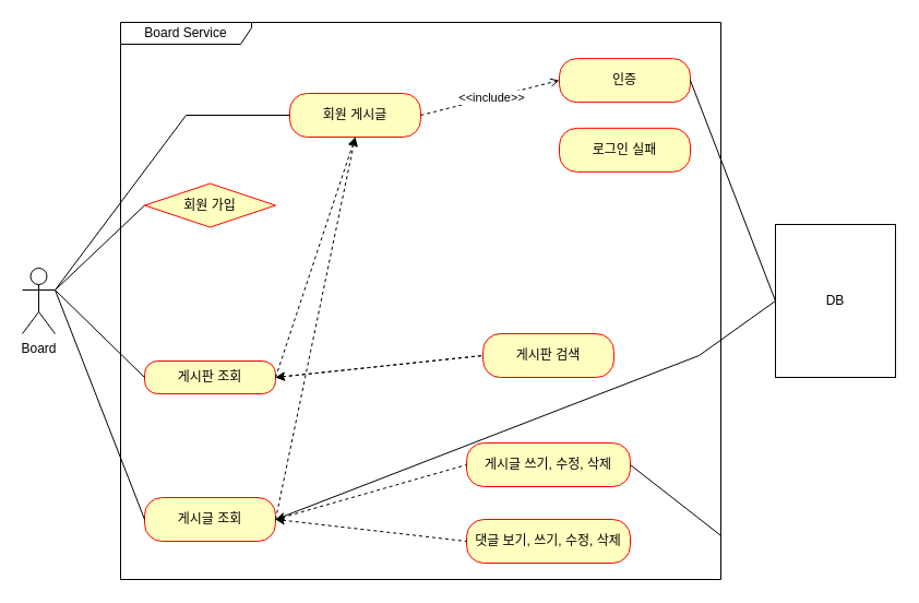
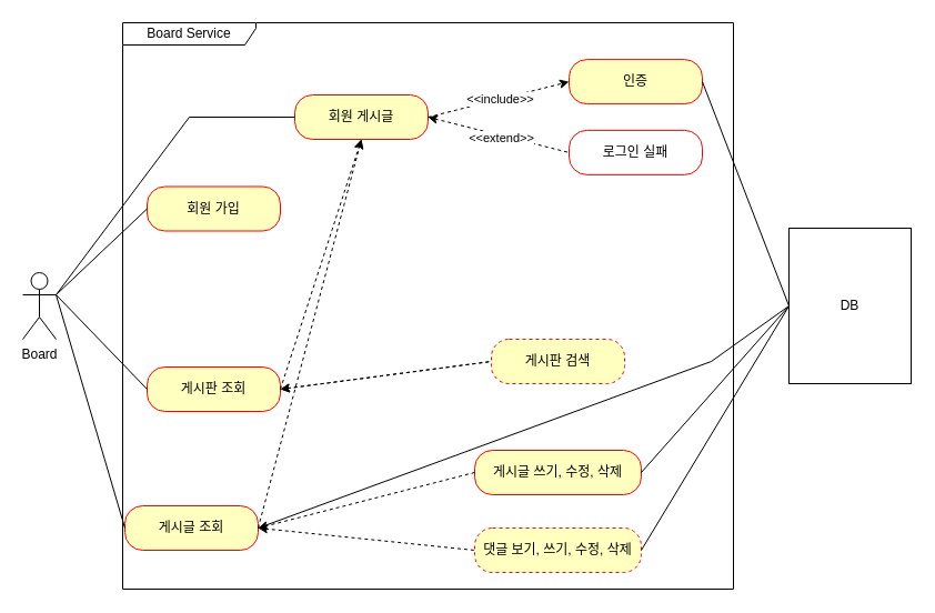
  <mxCell id="0" />
  <mxCell id="1" parent="0" />
  <mxCell id="2" value="Board" style="shape=umlActor;verticalLabelPosition=bottom;verticalAlign=top;html=1;" vertex="1" parent="1"><mxGeometry x="20" y="245" width="30" height="60" as="geometry" /></mxCell>
  <mxCell id="3" value="Board Service" style="shape=umlFrame;whiteSpace=wrap;html=1;pointerEvents=0;width=120;height=20;" vertex="1" parent="1"><mxGeometry x="110" y="20" width="550" height="510" as="geometry" /></mxCell>
  <mxCell id="4" value="회원 게시글" style="rounded=1;whiteSpace=wrap;html=1;arcSize=40;fontColor=#000000;fillColor=#ffffc0;strokeColor=#ff0000;" vertex="1" parent="1"><mxGeometry x="265" y="85" width="120" height="40" as="geometry" /></mxCell>
- <mxCell id="5" value="게시판 조회" style="rounded=1;whiteSpace=wrap;html=1;arcSize=40;fontColor=#000000;fillColor=#ffffc0;strokeColor=#ff0000;" vertex="1" parent="1"><mxGeometry x="132" y="330" width="120" height="30" as="geometry" /></mxCell>
- <mxCell id="6" value="게시글 조회" style="rounded=1;whiteSpace=wrap;html=1;arcSize=40;fontColor=#000000;fillColor=#ffffc0;strokeColor=#ff0000;" vertex="1" parent="1"><mxGeometry x="132" y="455" width="120" height="40" as="geometry" /></mxCell>
- <mxCell id="7" value="회원 가입" style="rhombus;whiteSpace=wrap;html=1;arcSize=40;fontColor=#000000;fillColor=#ffffc0;strokeColor=#ff0000;" vertex="1" parent="1"><mxGeometry x="132" y="167.5" width="120" height="40" as="geometry" /></mxCell>
+ <mxCell id="5" value="게시판 조회" style="rounded=1;whiteSpace=wrap;html=1;arcSize=40;fontColor=#000000;fillColor=#ffffc0;strokeColor=#ff0000;" vertex="1" parent="1"><mxGeometry x="132" y="330" width="120" height="40" as="geometry" /></mxCell>
+ <mxCell id="6" value="게시글 조회" style="rounded=1;whiteSpace=wrap;html=1;arcSize=40;fontColor=#000000;fillColor=#ffffc0;strokeColor=#ff0000;" vertex="1" parent="1"><mxGeometry x="112" y="455" width="120" height="40" as="geometry" /></mxCell>
+ <mxCell id="7" value="회원 가입" style="rounded=1;whiteSpace=wrap;html=1;arcSize=40;fontColor=#000000;fillColor=#ffffc0;strokeColor=#ff0000;" vertex="1" parent="1"><mxGeometry x="132" y="167.5" width="120" height="40" as="geometry" /></mxCell>
  <mxCell id="8" value="인증" style="rounded=1;whiteSpace=wrap;html=1;arcSize=40;fontColor=#000000;fillColor=#ffffc0;strokeColor=#ff0000;" vertex="1" parent="1"><mxGeometry x="512" y="53.12" width="120" height="40" as="geometry" /></mxCell>
- <mxCell id="9" value="로그인 실패" style="rounded=1;whiteSpace=wrap;html=1;arcSize=40;fontColor=#000000;fillColor=#ffffc0;strokeColor=#ff0000;" vertex="1" parent="1"><mxGeometry x="512" y="116.87" width="120" height="40" as="geometry" /></mxCell>
+ <mxCell id="9" value="로그인 실패" style="rounded=1;whiteSpace=wrap;html=1;arcSize=40;fontColor=#000000;fillColor=#ffffff;strokeColor=#ff0000;" vertex="1" parent="1"><mxGeometry x="512" y="116.87" width="120" height="40" as="geometry" /></mxCell>
  <mxCell id="10" value="게시글 쓰기, 수정, 삭제" style="rounded=1;whiteSpace=wrap;html=1;arcSize=40;fontColor=#000000;fillColor=#ffffc0;strokeColor=#ff0000;" vertex="1" parent="1"><mxGeometry x="427" y="405" width="150" height="40" as="geometry" /></mxCell>
- <mxCell id="11" value="댓글 보기, 쓰기, 수정, 삭제" style="rounded=1;whiteSpace=wrap;html=1;arcSize=40;fontColor=#000000;fillColor=#ffffc0;strokeColor=#ff0000;" vertex="1" parent="1"><mxGeometry x="427" y="475" width="150" height="40" as="geometry" /></mxCell>
+ <mxCell id="11" value="댓글 보기, 쓰기, 수정, 삭제" style="rounded=1;whiteSpace=wrap;html=1;arcSize=40;fontColor=#000000;fillColor=#ffffc0;strokeColor=#ff0000;dashed=1;" vertex="1" parent="1"><mxGeometry x="427" y="475" width="150" height="40" as="geometry" /></mxCell>
  <mxCell id="12" value="" style="endArrow=none;html=1;rounded=0;entryX=0;entryY=0.5;entryDx=0;entryDy=0;" edge="1" parent="1" target="4"><mxGeometry width="50" height="50" relative="1" as="geometry"><mxPoint x="50" y="265" as="sourcePoint" /><mxPoint x="100" y="215" as="targetPoint" /><Array as="points"><mxPoint x="170" y="105" /></Array></mxGeometry></mxCell>
  <mxCell id="13" value="" style="endArrow=none;html=1;rounded=0;entryX=0;entryY=0.5;entryDx=0;entryDy=0;" edge="1" parent="1" target="7"><mxGeometry width="50" height="50" relative="1" as="geometry"><mxPoint x="50" y="265" as="sourcePoint" /><mxPoint x="200" y="125" as="targetPoint" /></mxGeometry></mxCell>
  <mxCell id="14" value="" style="endArrow=none;html=1;rounded=0;entryX=0;entryY=0.5;entryDx=0;entryDy=0;" edge="1" parent="1" target="5"><mxGeometry width="50" height="50" relative="1" as="geometry"><mxPoint x="50" y="265" as="sourcePoint" /><mxPoint x="200" y="125" as="targetPoint" /></mxGeometry></mxCell>
  <mxCell id="15" value="" style="endArrow=none;html=1;rounded=0;entryX=0;entryY=0.5;entryDx=0;entryDy=0;" edge="1" parent="1" target="6"><mxGeometry width="50" height="50" relative="1" as="geometry"><mxPoint x="50" y="265" as="sourcePoint" /><mxPoint x="200" y="285" as="targetPoint" /></mxGeometry></mxCell>
- <mxCell id="16" value="" style="endArrow=open;html=1;rounded=0;entryX=0;entryY=0.5;entryDx=0;entryDy=0;dashed=1;strokeWidth=1;endFill=1;exitX=1;exitY=0.5;exitDx=0;exitDy=0;" edge="1" parent="1" source="4" target="8"><mxGeometry width="50" height="50" relative="1" as="geometry"><mxPoint x="252" y="117.5" as="sourcePoint" /><mxPoint x="302" y="67.5" as="targetPoint" /></mxGeometry></mxCell>
+ <mxCell id="16" value="" style="endArrow=classic;html=1;rounded=0;entryX=0;entryY=0.5;entryDx=0;entryDy=0;dashed=1;strokeWidth=1;endFill=1;exitX=1;exitY=0.5;exitDx=0;exitDy=0;" edge="1" parent="1" source="4" target="8"><mxGeometry width="50" height="50" relative="1" as="geometry"><mxPoint x="252" y="117.5" as="sourcePoint" /><mxPoint x="302" y="67.5" as="targetPoint" /></mxGeometry></mxCell>
  <mxCell id="17" value="&amp;lt;&amp;lt;include&amp;gt;&amp;gt;" style="edgeLabel;html=1;align=center;verticalAlign=middle;resizable=0;points=[];" vertex="1" connectable="0" parent="16"><mxGeometry x="0.01" relative="1" as="geometry"><mxPoint as="offset" /></mxGeometry></mxCell>
+ <mxCell id="18" value="" style="endArrow=none;html=1;rounded=0;entryX=0;entryY=0.5;entryDx=0;entryDy=0;dashed=1;startArrow=classic;startFill=1;exitX=1;exitY=0.5;exitDx=0;exitDy=0;" edge="1" parent="1" source="4" target="9"><mxGeometry width="50" height="50" relative="1" as="geometry"><mxPoint x="252" y="117.5" as="sourcePoint" /><mxPoint x="512" y="127.5" as="targetPoint" /></mxGeometry></mxCell>
+ <mxCell id="19" value="&amp;lt;&amp;lt;extend&amp;gt;&amp;gt;" style="edgeLabel;html=1;align=center;verticalAlign=middle;resizable=0;points=[];" vertex="1" connectable="0" parent="18"><mxGeometry x="0.033" y="-2" relative="1" as="geometry"><mxPoint as="offset" /></mxGeometry></mxCell>
  <mxCell id="20" value="" style="endArrow=classic;html=1;rounded=0;entryX=0.5;entryY=1;entryDx=0;entryDy=0;dashed=1;endFill=1;exitX=1;exitY=0.5;exitDx=0;exitDy=0;" edge="1" parent="1" source="5" target="4"><mxGeometry width="50" height="50" relative="1" as="geometry"><mxPoint x="252" y="277.5" as="sourcePoint" /><mxPoint x="302" y="227.5" as="targetPoint" /></mxGeometry></mxCell>
  <mxCell id="21" value="" style="endArrow=classic;html=1;rounded=0;exitX=1;exitY=0.5;exitDx=0;exitDy=0;dashed=1;endFill=1;entryX=0.5;entryY=1;entryDx=0;entryDy=0;" edge="1" parent="1" source="6" target="4"><mxGeometry width="50" height="50" relative="1" as="geometry"><mxPoint x="252" y="432.5" as="sourcePoint" /><mxPoint x="322" y="107.5" as="targetPoint" /></mxGeometry></mxCell>
  <mxCell id="22" value="" style="endArrow=none;html=1;rounded=0;entryX=0;entryY=0.5;entryDx=0;entryDy=0;exitX=1;exitY=0.5;exitDx=0;exitDy=0;dashed=1;startArrow=classic;startFill=1;" edge="1" parent="1" source="5" target="31"><mxGeometry width="50" height="50" relative="1" as="geometry"><mxPoint x="262" y="282.5" as="sourcePoint" /><mxPoint x="362" y="257.5" as="targetPoint" /></mxGeometry></mxCell>
  <mxCell id="23" value="" style="endArrow=none;html=1;rounded=0;entryX=0;entryY=0.5;entryDx=0;entryDy=0;dashed=1;startArrow=classic;startFill=1;exitX=1;exitY=0.5;exitDx=0;exitDy=0;" edge="1" parent="1" source="6" target="10"><mxGeometry width="50" height="50" relative="1" as="geometry"><mxPoint x="252" y="437.5" as="sourcePoint" /><mxPoint x="307" y="417.5" as="targetPoint" /></mxGeometry></mxCell>
  <mxCell id="24" value="" style="endArrow=none;html=1;rounded=0;dashed=1;startArrow=classic;startFill=1;exitX=1;exitY=0.5;exitDx=0;exitDy=0;entryX=0;entryY=0.5;entryDx=0;entryDy=0;" edge="1" parent="1" source="6" target="11"><mxGeometry width="50" height="50" relative="1" as="geometry"><mxPoint x="252" y="482.5" as="sourcePoint" /><mxPoint x="312" y="457.5" as="targetPoint" /></mxGeometry></mxCell>
  <mxCell id="25" value="DB" style="html=1;whiteSpace=wrap;" vertex="1" parent="1"><mxGeometry x="710" y="205" width="110" height="140" as="geometry" /></mxCell>
  <mxCell id="26" value="" style="endArrow=none;html=1;rounded=0;entryX=0;entryY=0.5;entryDx=0;entryDy=0;exitX=1;exitY=0.5;exitDx=0;exitDy=0;" edge="1" parent="1" source="8" target="25"><mxGeometry width="50" height="50" relative="1" as="geometry"><mxPoint x="690" y="92" as="sourcePoint" /><mxPoint x="800" y="15" as="targetPoint" /></mxGeometry></mxCell>
  <mxCell id="27" value="" style="endArrow=none;html=1;rounded=0;entryX=0;entryY=0.5;entryDx=0;entryDy=0;exitX=1;exitY=0.5;exitDx=0;exitDy=0;" edge="1" parent="1" source="6" target="25"><mxGeometry width="50" height="50" relative="1" as="geometry"><mxPoint x="280" y="435" as="sourcePoint" /><mxPoint x="770" y="362.5" as="targetPoint" /><Array as="points"><mxPoint x="640" y="325" /></Array></mxGeometry></mxCell>
- <mxCell id="28" value="" style="endArrow=none;html=1;rounded=0;exitX=1;exitY=0.5;exitDx=0;exitDy=0;" edge="1" parent="1" source="10" target="3"><mxGeometry width="50" height="50" relative="1" as="geometry"><mxPoint x="590" y="417.5" as="sourcePoint" /><mxPoint x="1080" y="174.5" as="targetPoint" /></mxGeometry></mxCell>
+ <mxCell id="28" value="" style="endArrow=none;html=1;rounded=0;entryX=0;entryY=0.5;entryDx=0;entryDy=0;exitX=1;exitY=0.5;exitDx=0;exitDy=0;" edge="1" parent="1" source="10" target="25"><mxGeometry width="50" height="50" relative="1" as="geometry"><mxPoint x="590" y="417.5" as="sourcePoint" /><mxPoint x="1080" y="174.5" as="targetPoint" /></mxGeometry></mxCell>
+ <mxCell id="29" value="" style="endArrow=none;html=1;rounded=0;entryX=0;entryY=0.5;entryDx=0;entryDy=0;exitX=1;exitY=0.5;exitDx=0;exitDy=0;" edge="1" parent="1" source="11" target="25"><mxGeometry width="50" height="50" relative="1" as="geometry"><mxPoint x="300" y="458" as="sourcePoint" /><mxPoint x="790" y="215" as="targetPoint" /></mxGeometry></mxCell>
  <mxCell id="30" value="" style="endArrow=none;html=1;rounded=0;entryX=0;entryY=0.5;entryDx=0;entryDy=0;exitX=1;exitY=0.5;exitDx=0;exitDy=0;dashed=1;startArrow=classic;startFill=1;" edge="1" parent="1" source="5" target="31"><mxGeometry width="50" height="50" relative="1" as="geometry"><mxPoint x="252" y="350" as="sourcePoint" /><mxPoint x="742" y="195" as="targetPoint" /></mxGeometry></mxCell>
- <mxCell id="31" value="게시판 검색" style="rounded=1;whiteSpace=wrap;html=1;arcSize=40;fontColor=#000000;fillColor=#ffffc0;strokeColor=#ff0000;" vertex="1" parent="1"><mxGeometry x="442" y="305" width="120" height="40" as="geometry" /></mxCell>
+ <mxCell id="31" value="게시판 검색" style="rounded=1;whiteSpace=wrap;html=1;arcSize=40;fontColor=#000000;fillColor=#ffffc0;strokeColor=#ff0000;dashed=1;" vertex="1" parent="1"><mxGeometry x="442" y="305" width="120" height="40" as="geometry" /></mxCell>
